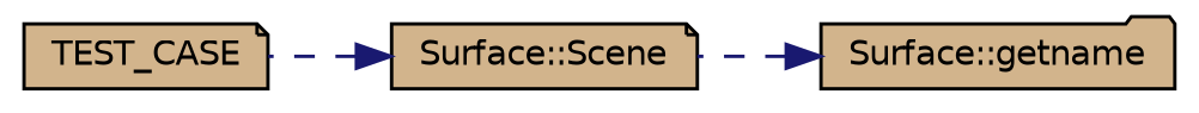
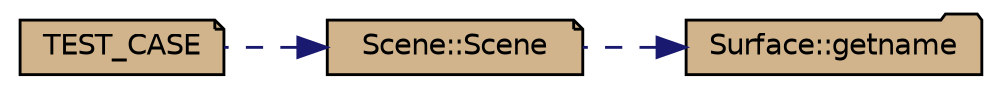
  digraph {
    rankdir=RL
    node [color=black fillcolor=tan fontname=Helvetica fontsize=10 shape=note style=filled]
    edge [color=midnightblue dir=back fontname=Helvetica fontsize=10 labelfontname=Helvetica labelfontsize=10 style=dashed]
    n1 [fontcolor=black height=0.2 label="Surface::getname" shape=folder width=0.4]
-   n2 [height=0.2 label="Surface::Scene" width=0.4]
+   n2 [height=0.2 label="Scene::Scene" width=0.4]
    n3 [height=0.2 label=TEST_CASE width=0.4]
    n1 -> n2
    n2 -> n3
  }
